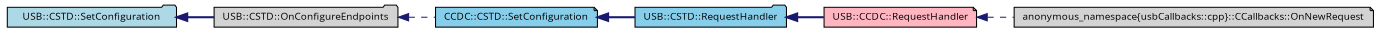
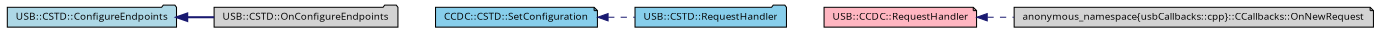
  digraph {
    fontname="Open Sans"
    rankdir=LR
    node [color=black fillcolor=lightgrey fontname="Open Sans" fontsize=10 shape=folder style=filled]
    edge [color=midnightblue dir=back fontname="Open Sans" fontsize=10 labelfontname=FreeSans labelfontsize=10 style=dashed]
-   n1 [fillcolor=lightblue height=0.2 label="USB::CSTD::SetConfiguration" width=0.4]
+   n1 [fillcolor=lightblue height=0.2 label="USB::CSTD::ConfigureEndpoints" width=0.4]
    n2 [height=0.2 label="USB::CSTD::OnConfigureEndpoints" width=0.4]
    n3 [fillcolor=skyblue height=0.2 label="CCDC::CSTD::SetConfiguration" shape=note width=0.4]
    n4 [fillcolor=skyblue height=0.2 label="USB::CSTD::RequestHandler" width=0.4]
    n5 [fillcolor=lightpink height=0.2 label="USB::CCDC::RequestHandler" shape=note width=0.4]
    n6 [height=0.2 label="anonymous_namespace\{usbCallbacks::cpp\}::CCallbacks::OnNewRequest" shape=note width=0.4]
    n1 -> n2 [style=bold]
-   n2 -> n3
-   n3 -> n4 [style=bold]
-   n4 -> n5 [style=bold]
+   n3 -> n4
    n5 -> n6
  }
